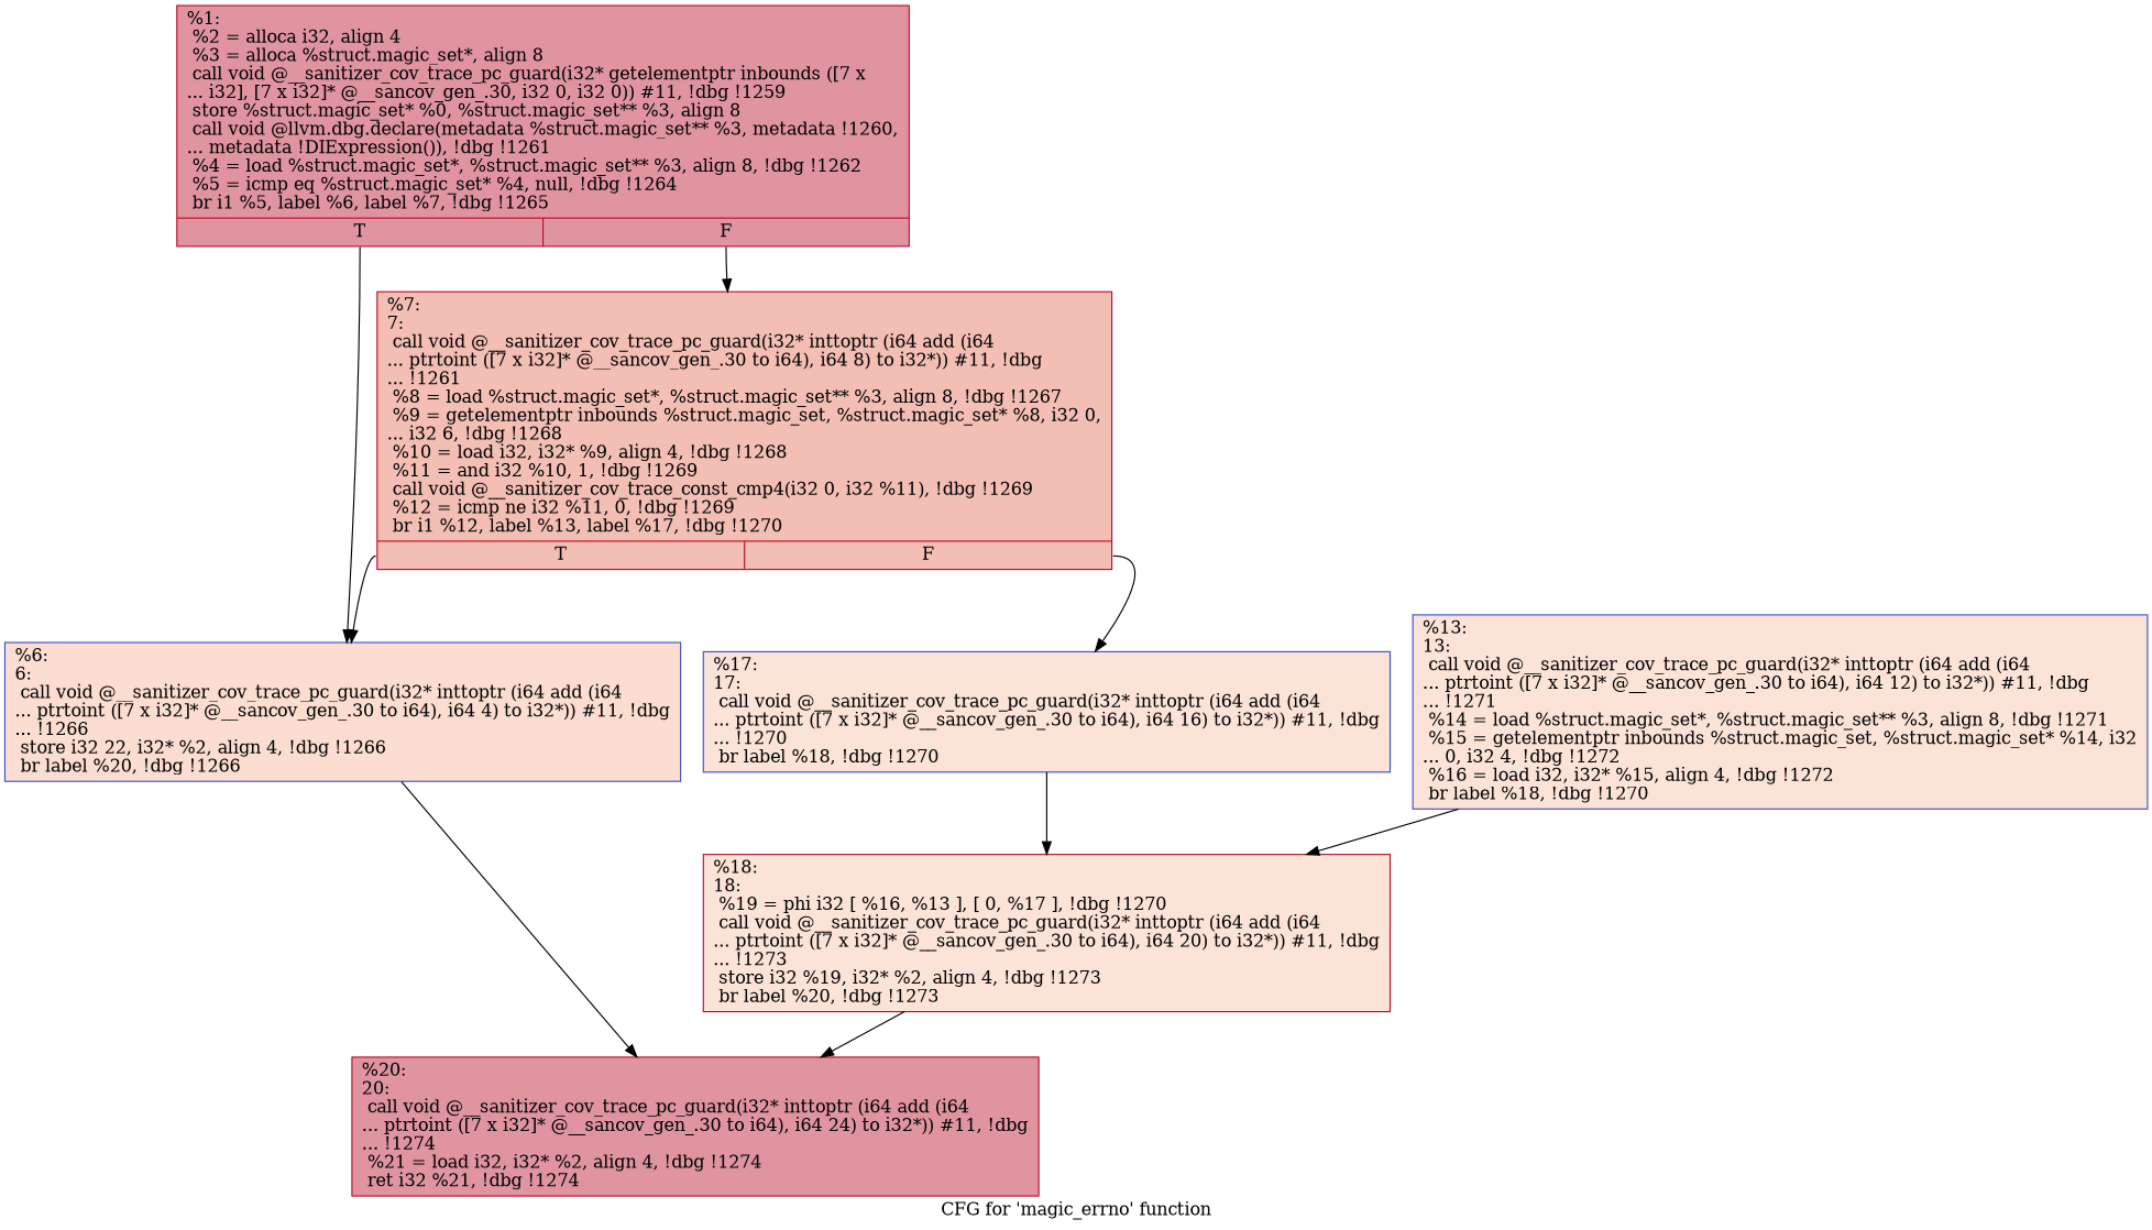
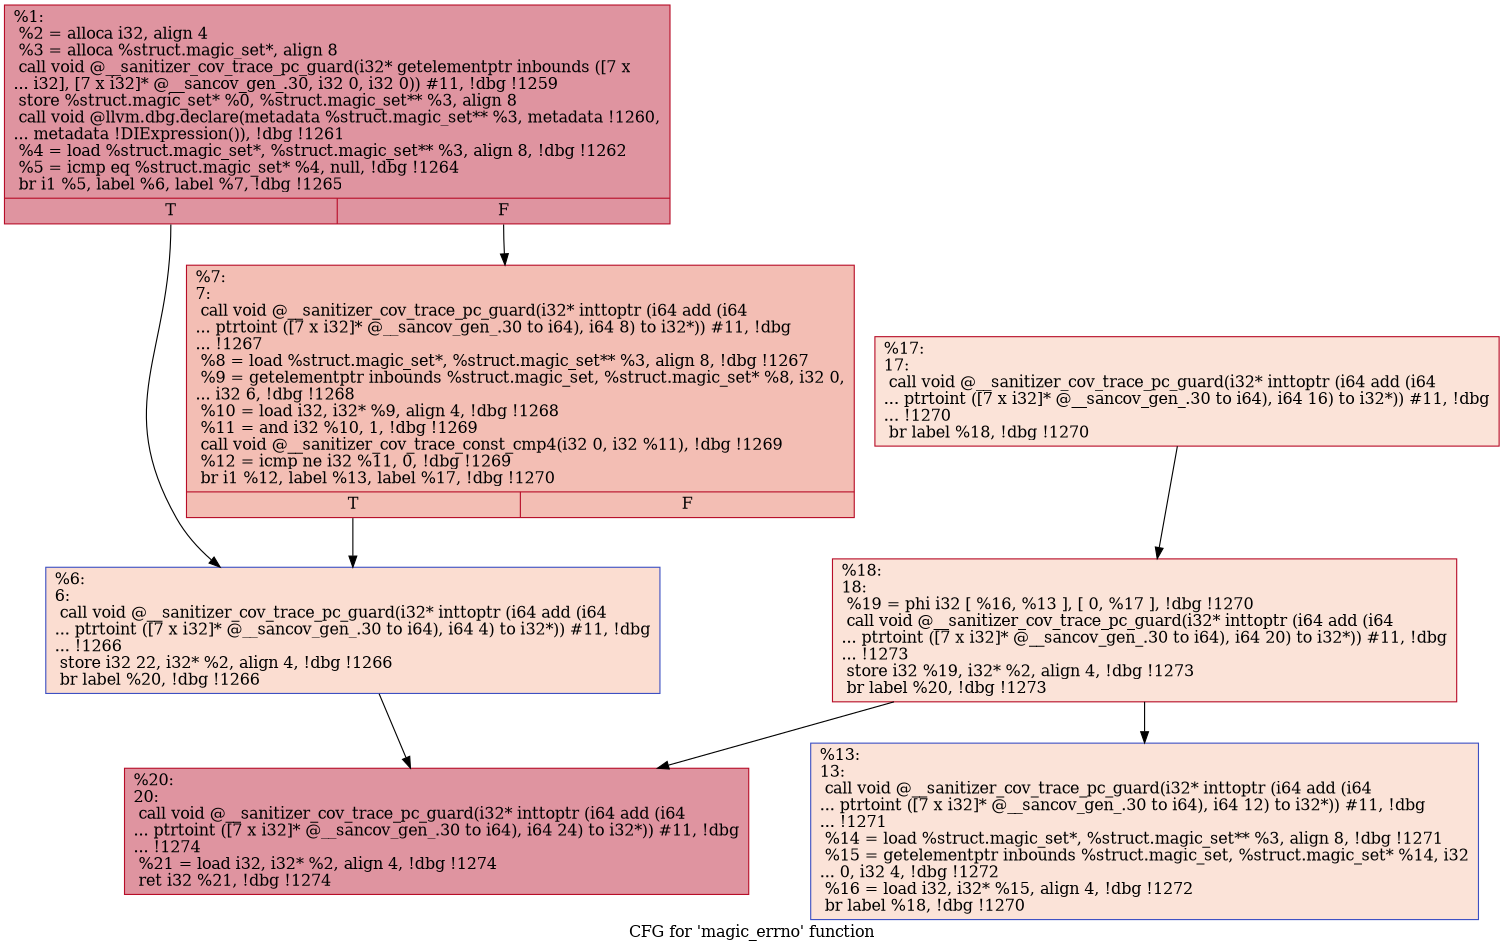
  digraph {
    fontname="DejaVu Serif"
    label="CFG for 'magic_errno' function"
    node [color="#b70d28ff" fillcolor="#f6bfa670" fontname="DejaVu Serif" shape=record style=filled]
    edge [fontname="DejaVu Serif"]
    n1 [fillcolor="#b70d2870" label="{%1:\l  %2 = alloca i32, align 4\l  %3 = alloca %struct.magic_set*, align 8\l  call void @__sanitizer_cov_trace_pc_guard(i32* getelementptr inbounds ([7 x\l... i32], [7 x i32]* @__sancov_gen_.30, i32 0, i32 0)) #11, !dbg !1259\l  store %struct.magic_set* %0, %struct.magic_set** %3, align 8\l  call void @llvm.dbg.declare(metadata %struct.magic_set** %3, metadata !1260,\l... metadata !DIExpression()), !dbg !1261\l  %4 = load %struct.magic_set*, %struct.magic_set** %3, align 8, !dbg !1262\l  %5 = icmp eq %struct.magic_set* %4, null, !dbg !1264\l  br i1 %5, label %6, label %7, !dbg !1265\l|{<s0>T|<s1>F}}"]
    n2 [color="#3d50c3ff" fillcolor="#f7b39670" label="{%6:\l6:                                                \l  call void @__sanitizer_cov_trace_pc_guard(i32* inttoptr (i64 add (i64\l... ptrtoint ([7 x i32]* @__sancov_gen_.30 to i64), i64 4) to i32*)) #11, !dbg\l... !1266\l  store i32 22, i32* %2, align 4, !dbg !1266\l  br label %20, !dbg !1266\l}"]
-   n3 [fillcolor="#e36c5570" label="{%7:\l7:                                                \l  call void @__sanitizer_cov_trace_pc_guard(i32* inttoptr (i64 add (i64\l... ptrtoint ([7 x i32]* @__sancov_gen_.30 to i64), i64 8) to i32*)) #11, !dbg\l... !1261\l  %8 = load %struct.magic_set*, %struct.magic_set** %3, align 8, !dbg !1267\l  %9 = getelementptr inbounds %struct.magic_set, %struct.magic_set* %8, i32 0,\l... i32 6, !dbg !1268\l  %10 = load i32, i32* %9, align 4, !dbg !1268\l  %11 = and i32 %10, 1, !dbg !1269\l  call void @__sanitizer_cov_trace_const_cmp4(i32 0, i32 %11), !dbg !1269\l  %12 = icmp ne i32 %11, 0, !dbg !1269\l  br i1 %12, label %13, label %17, !dbg !1270\l|{<s0>T|<s1>F}}"]
+   n3 [fillcolor="#e36c5570" label="{%7:\l7:                                                \l  call void @__sanitizer_cov_trace_pc_guard(i32* inttoptr (i64 add (i64\l... ptrtoint ([7 x i32]* @__sancov_gen_.30 to i64), i64 8) to i32*)) #11, !dbg\l... !1267\l  %8 = load %struct.magic_set*, %struct.magic_set** %3, align 8, !dbg !1267\l  %9 = getelementptr inbounds %struct.magic_set, %struct.magic_set* %8, i32 0,\l... i32 6, !dbg !1268\l  %10 = load i32, i32* %9, align 4, !dbg !1268\l  %11 = and i32 %10, 1, !dbg !1269\l  call void @__sanitizer_cov_trace_const_cmp4(i32 0, i32 %11), !dbg !1269\l  %12 = icmp ne i32 %11, 0, !dbg !1269\l  br i1 %12, label %13, label %17, !dbg !1270\l|{<s0>T|<s1>F}}"]
    n4 [fillcolor="#b70d2870" label="{%20:\l20:                                               \l  call void @__sanitizer_cov_trace_pc_guard(i32* inttoptr (i64 add (i64\l... ptrtoint ([7 x i32]* @__sancov_gen_.30 to i64), i64 24) to i32*)) #11, !dbg\l... !1274\l  %21 = load i32, i32* %2, align 4, !dbg !1274\l  ret i32 %21, !dbg !1274\l}"]
-   n5 [color="#3d50c3ff" label="{%17:\l17:                                               \l  call void @__sanitizer_cov_trace_pc_guard(i32* inttoptr (i64 add (i64\l... ptrtoint ([7 x i32]* @__sancov_gen_.30 to i64), i64 16) to i32*)) #11, !dbg\l... !1270\l  br label %18, !dbg !1270\l}"]
+   n5 [label="{%17:\l17:                                               \l  call void @__sanitizer_cov_trace_pc_guard(i32* inttoptr (i64 add (i64\l... ptrtoint ([7 x i32]* @__sancov_gen_.30 to i64), i64 16) to i32*)) #11, !dbg\l... !1270\l  br label %18, !dbg !1270\l}"]
    n6 [color="#3d50c3ff" label="{%13:\l13:                                               \l  call void @__sanitizer_cov_trace_pc_guard(i32* inttoptr (i64 add (i64\l... ptrtoint ([7 x i32]* @__sancov_gen_.30 to i64), i64 12) to i32*)) #11, !dbg\l... !1271\l  %14 = load %struct.magic_set*, %struct.magic_set** %3, align 8, !dbg !1271\l  %15 = getelementptr inbounds %struct.magic_set, %struct.magic_set* %14, i32\l... 0, i32 4, !dbg !1272\l  %16 = load i32, i32* %15, align 4, !dbg !1272\l  br label %18, !dbg !1270\l}"]
    n7 [label="{%18:\l18:                                               \l  %19 = phi i32 [ %16, %13 ], [ 0, %17 ], !dbg !1270\l  call void @__sanitizer_cov_trace_pc_guard(i32* inttoptr (i64 add (i64\l... ptrtoint ([7 x i32]* @__sancov_gen_.30 to i64), i64 20) to i32*)) #11, !dbg\l... !1273\l  store i32 %19, i32* %2, align 4, !dbg !1273\l  br label %20, !dbg !1273\l}"]
    n1 -> n2 [tailport=s0]
    n1 -> n3 [tailport=s1]
    n2 -> n4
    n3 -> n2 [tailport=s0]
-   n3 -> n5 [tailport=s1]
    n5 -> n7
-   n6 -> n7
+   n7 -> n6
    n7 -> n4
  }
